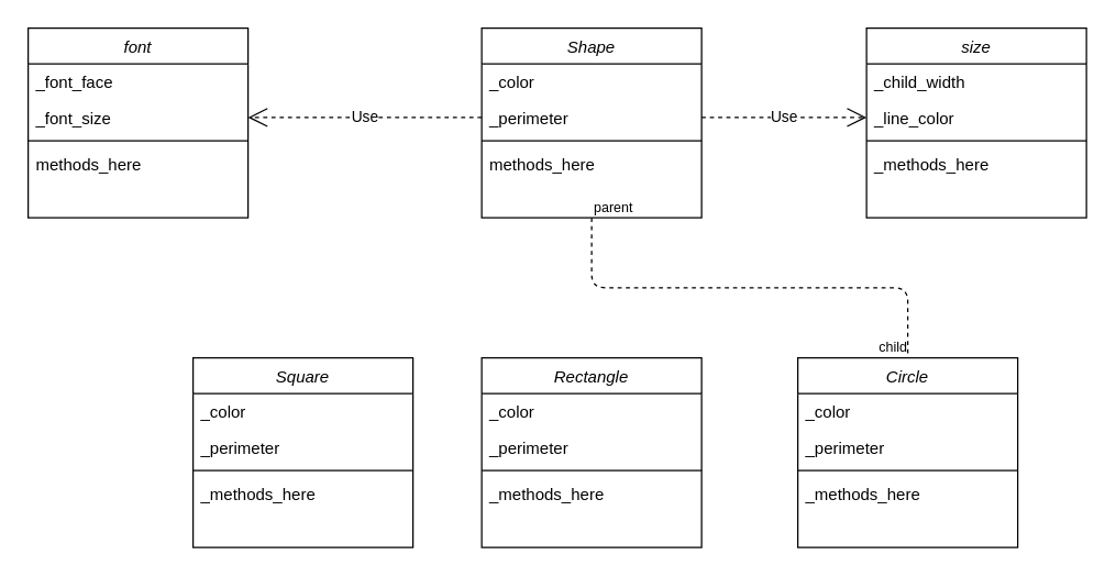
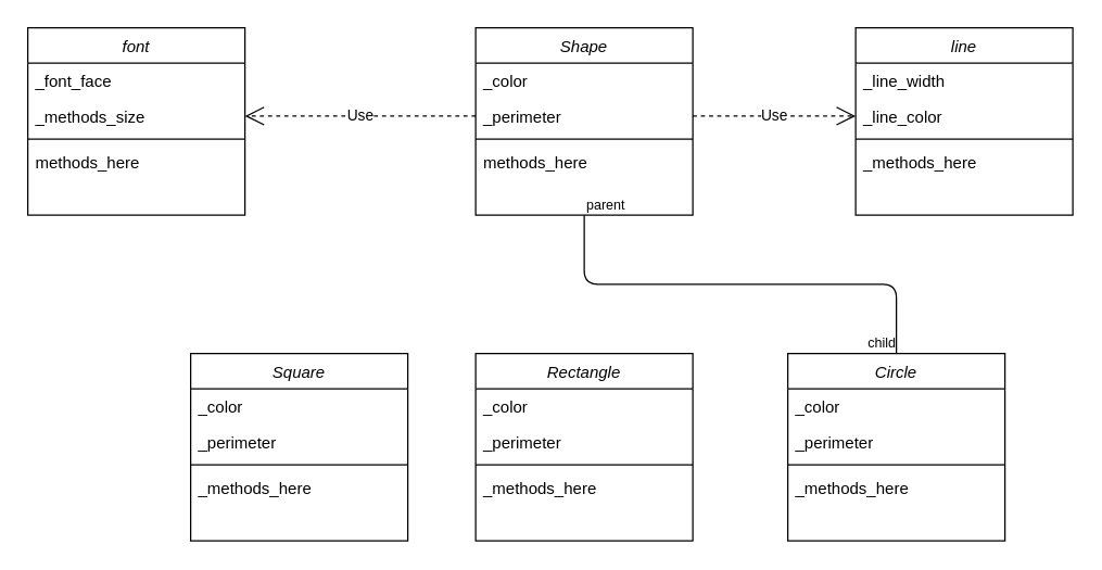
  <mxCell id="0" />
  <mxCell id="1" parent="0" />
  <mxCell id="2" value="Shape" style="swimlane;fontStyle=2;align=center;verticalAlign=top;childLayout=stackLayout;horizontal=1;startSize=26;horizontalStack=0;resizeParent=1;resizeLast=0;collapsible=1;marginBottom=0;rounded=0;shadow=0;strokeWidth=1;" parent="1" vertex="1"><mxGeometry x="350" y="20" width="160" height="138" as="geometry"><mxRectangle x="220" y="120" width="160" height="26" as="alternateBounds" /></mxGeometry></mxCell>
  <mxCell id="3" value="_color" style="text;align=left;verticalAlign=top;spacingLeft=4;spacingRight=4;overflow=hidden;rotatable=0;points=[[0,0.5],[1,0.5]];portConstraint=eastwest;rounded=0;shadow=0;html=0;" parent="2" vertex="1"><mxGeometry y="26" width="160" height="26" as="geometry" /></mxCell>
  <mxCell id="4" value="_perimeter" style="text;align=left;verticalAlign=top;spacingLeft=4;spacingRight=4;overflow=hidden;rotatable=0;points=[[0,0.5],[1,0.5]];portConstraint=eastwest;rounded=0;shadow=0;html=0;" parent="2" vertex="1"><mxGeometry y="52" width="160" height="26" as="geometry" /></mxCell>
  <mxCell id="5" value="" style="line;html=1;strokeWidth=1;align=left;verticalAlign=middle;spacingTop=-1;spacingLeft=3;spacingRight=3;rotatable=0;labelPosition=right;points=[];portConstraint=eastwest;" parent="2" vertex="1"><mxGeometry y="78" width="160" height="8" as="geometry" /></mxCell>
  <mxCell id="6" value="methods_here" style="text;align=left;verticalAlign=top;spacingLeft=4;spacingRight=4;overflow=hidden;rotatable=0;points=[[0,0.5],[1,0.5]];portConstraint=eastwest;" parent="2" vertex="1"><mxGeometry y="86" width="160" height="26" as="geometry" /></mxCell>
- <mxCell id="7" value="size" style="swimlane;fontStyle=2;align=center;verticalAlign=top;childLayout=stackLayout;horizontal=1;startSize=26;horizontalStack=0;resizeParent=1;resizeLast=0;collapsible=1;marginBottom=0;rounded=0;shadow=0;strokeWidth=1;" vertex="1" parent="1"><mxGeometry x="630" y="20" width="160" height="138" as="geometry"><mxRectangle x="220" y="120" width="160" height="26" as="alternateBounds" /></mxGeometry></mxCell>
- <mxCell id="8" value="_child_width" style="text;align=left;verticalAlign=top;spacingLeft=4;spacingRight=4;overflow=hidden;rotatable=0;points=[[0,0.5],[1,0.5]];portConstraint=eastwest;rounded=0;shadow=0;html=0;" vertex="1" parent="7"><mxGeometry y="26" width="160" height="26" as="geometry" /></mxCell>
+ <mxCell id="7" value="line" style="swimlane;fontStyle=2;align=center;verticalAlign=top;childLayout=stackLayout;horizontal=1;startSize=26;horizontalStack=0;resizeParent=1;resizeLast=0;collapsible=1;marginBottom=0;rounded=0;shadow=0;strokeWidth=1;" vertex="1" parent="1"><mxGeometry x="630" y="20" width="160" height="138" as="geometry"><mxRectangle x="220" y="120" width="160" height="26" as="alternateBounds" /></mxGeometry></mxCell>
+ <mxCell id="8" value="_line_width" style="text;align=left;verticalAlign=top;spacingLeft=4;spacingRight=4;overflow=hidden;rotatable=0;points=[[0,0.5],[1,0.5]];portConstraint=eastwest;rounded=0;shadow=0;html=0;" vertex="1" parent="7"><mxGeometry y="26" width="160" height="26" as="geometry" /></mxCell>
  <mxCell id="9" value="_line_color" style="text;align=left;verticalAlign=top;spacingLeft=4;spacingRight=4;overflow=hidden;rotatable=0;points=[[0,0.5],[1,0.5]];portConstraint=eastwest;rounded=0;shadow=0;html=0;" vertex="1" parent="7"><mxGeometry y="52" width="160" height="26" as="geometry" /></mxCell>
  <mxCell id="10" value="" style="line;html=1;strokeWidth=1;align=left;verticalAlign=middle;spacingTop=-1;spacingLeft=3;spacingRight=3;rotatable=0;labelPosition=right;points=[];portConstraint=eastwest;" vertex="1" parent="7"><mxGeometry y="78" width="160" height="8" as="geometry" /></mxCell>
  <mxCell id="11" value="_methods_here" style="text;align=left;verticalAlign=top;spacingLeft=4;spacingRight=4;overflow=hidden;rotatable=0;points=[[0,0.5],[1,0.5]];portConstraint=eastwest;" vertex="1" parent="7"><mxGeometry y="86" width="160" height="26" as="geometry" /></mxCell>
  <mxCell id="12" value="Square" style="swimlane;fontStyle=2;align=center;verticalAlign=top;childLayout=stackLayout;horizontal=1;startSize=26;horizontalStack=0;resizeParent=1;resizeLast=0;collapsible=1;marginBottom=0;rounded=0;shadow=0;strokeWidth=1;" vertex="1" parent="1"><mxGeometry x="140" y="260" width="160" height="138" as="geometry"><mxRectangle x="220" y="120" width="160" height="26" as="alternateBounds" /></mxGeometry></mxCell>
  <mxCell id="13" value="_color" style="text;align=left;verticalAlign=top;spacingLeft=4;spacingRight=4;overflow=hidden;rotatable=0;points=[[0,0.5],[1,0.5]];portConstraint=eastwest;rounded=0;shadow=0;html=0;" vertex="1" parent="12"><mxGeometry y="26" width="160" height="26" as="geometry" /></mxCell>
  <mxCell id="14" value="_perimeter" style="text;align=left;verticalAlign=top;spacingLeft=4;spacingRight=4;overflow=hidden;rotatable=0;points=[[0,0.5],[1,0.5]];portConstraint=eastwest;rounded=0;shadow=0;html=0;" vertex="1" parent="12"><mxGeometry y="52" width="160" height="26" as="geometry" /></mxCell>
  <mxCell id="15" value="" style="line;html=1;strokeWidth=1;align=left;verticalAlign=middle;spacingTop=-1;spacingLeft=3;spacingRight=3;rotatable=0;labelPosition=right;points=[];portConstraint=eastwest;" vertex="1" parent="12"><mxGeometry y="78" width="160" height="8" as="geometry" /></mxCell>
  <mxCell id="16" value="_methods_here" style="text;align=left;verticalAlign=top;spacingLeft=4;spacingRight=4;overflow=hidden;rotatable=0;points=[[0,0.5],[1,0.5]];portConstraint=eastwest;" vertex="1" parent="12"><mxGeometry y="86" width="160" height="26" as="geometry" /></mxCell>
  <mxCell id="17" value="Rectangle" style="swimlane;fontStyle=2;align=center;verticalAlign=top;childLayout=stackLayout;horizontal=1;startSize=26;horizontalStack=0;resizeParent=1;resizeLast=0;collapsible=1;marginBottom=0;rounded=0;shadow=0;strokeWidth=1;" vertex="1" parent="1"><mxGeometry x="350" y="260" width="160" height="138" as="geometry"><mxRectangle x="220" y="120" width="160" height="26" as="alternateBounds" /></mxGeometry></mxCell>
  <mxCell id="18" value="_color" style="text;align=left;verticalAlign=top;spacingLeft=4;spacingRight=4;overflow=hidden;rotatable=0;points=[[0,0.5],[1,0.5]];portConstraint=eastwest;rounded=0;shadow=0;html=0;" vertex="1" parent="17"><mxGeometry y="26" width="160" height="26" as="geometry" /></mxCell>
  <mxCell id="19" value="_perimeter" style="text;align=left;verticalAlign=top;spacingLeft=4;spacingRight=4;overflow=hidden;rotatable=0;points=[[0,0.5],[1,0.5]];portConstraint=eastwest;rounded=0;shadow=0;html=0;" vertex="1" parent="17"><mxGeometry y="52" width="160" height="26" as="geometry" /></mxCell>
  <mxCell id="20" value="" style="line;html=1;strokeWidth=1;align=left;verticalAlign=middle;spacingTop=-1;spacingLeft=3;spacingRight=3;rotatable=0;labelPosition=right;points=[];portConstraint=eastwest;" vertex="1" parent="17"><mxGeometry y="78" width="160" height="8" as="geometry" /></mxCell>
  <mxCell id="21" value="_methods_here" style="text;align=left;verticalAlign=top;spacingLeft=4;spacingRight=4;overflow=hidden;rotatable=0;points=[[0,0.5],[1,0.5]];portConstraint=eastwest;" vertex="1" parent="17"><mxGeometry y="86" width="160" height="26" as="geometry" /></mxCell>
  <mxCell id="22" value="Circle" style="swimlane;fontStyle=2;align=center;verticalAlign=top;childLayout=stackLayout;horizontal=1;startSize=26;horizontalStack=0;resizeParent=1;resizeLast=0;collapsible=1;marginBottom=0;rounded=0;shadow=0;strokeWidth=1;" vertex="1" parent="1"><mxGeometry x="580" y="260" width="160" height="138" as="geometry"><mxRectangle x="220" y="120" width="160" height="26" as="alternateBounds" /></mxGeometry></mxCell>
  <mxCell id="23" value="_color" style="text;align=left;verticalAlign=top;spacingLeft=4;spacingRight=4;overflow=hidden;rotatable=0;points=[[0,0.5],[1,0.5]];portConstraint=eastwest;rounded=0;shadow=0;html=0;" vertex="1" parent="22"><mxGeometry y="26" width="160" height="26" as="geometry" /></mxCell>
  <mxCell id="24" value="_perimeter" style="text;align=left;verticalAlign=top;spacingLeft=4;spacingRight=4;overflow=hidden;rotatable=0;points=[[0,0.5],[1,0.5]];portConstraint=eastwest;rounded=0;shadow=0;html=0;" vertex="1" parent="22"><mxGeometry y="52" width="160" height="26" as="geometry" /></mxCell>
  <mxCell id="25" value="" style="line;html=1;strokeWidth=1;align=left;verticalAlign=middle;spacingTop=-1;spacingLeft=3;spacingRight=3;rotatable=0;labelPosition=right;points=[];portConstraint=eastwest;" vertex="1" parent="22"><mxGeometry y="78" width="160" height="8" as="geometry" /></mxCell>
  <mxCell id="26" value="_methods_here" style="text;align=left;verticalAlign=top;spacingLeft=4;spacingRight=4;overflow=hidden;rotatable=0;points=[[0,0.5],[1,0.5]];portConstraint=eastwest;" vertex="1" parent="22"><mxGeometry y="86" width="160" height="26" as="geometry" /></mxCell>
  <mxCell id="27" value="font" style="swimlane;fontStyle=2;align=center;verticalAlign=top;childLayout=stackLayout;horizontal=1;startSize=26;horizontalStack=0;resizeParent=1;resizeLast=0;collapsible=1;marginBottom=0;rounded=0;shadow=0;strokeWidth=1;" vertex="1" parent="1"><mxGeometry x="20" y="20" width="160" height="138" as="geometry"><mxRectangle x="220" y="120" width="160" height="26" as="alternateBounds" /></mxGeometry></mxCell>
  <mxCell id="28" value="_font_face" style="text;align=left;verticalAlign=top;spacingLeft=4;spacingRight=4;overflow=hidden;rotatable=0;points=[[0,0.5],[1,0.5]];portConstraint=eastwest;rounded=0;shadow=0;html=0;" vertex="1" parent="27"><mxGeometry y="26" width="160" height="26" as="geometry" /></mxCell>
- <mxCell id="29" value="_font_size" style="text;align=left;verticalAlign=top;spacingLeft=4;spacingRight=4;overflow=hidden;rotatable=0;points=[[0,0.5],[1,0.5]];portConstraint=eastwest;rounded=0;shadow=0;html=0;" vertex="1" parent="27"><mxGeometry y="52" width="160" height="26" as="geometry" /></mxCell>
+ <mxCell id="29" value="_methods_size" style="text;align=left;verticalAlign=top;spacingLeft=4;spacingRight=4;overflow=hidden;rotatable=0;points=[[0,0.5],[1,0.5]];portConstraint=eastwest;rounded=0;shadow=0;html=0;" vertex="1" parent="27"><mxGeometry y="52" width="160" height="26" as="geometry" /></mxCell>
  <mxCell id="30" value="" style="line;html=1;strokeWidth=1;align=left;verticalAlign=middle;spacingTop=-1;spacingLeft=3;spacingRight=3;rotatable=0;labelPosition=right;points=[];portConstraint=eastwest;" vertex="1" parent="27"><mxGeometry y="78" width="160" height="8" as="geometry" /></mxCell>
  <mxCell id="31" value="methods_here" style="text;align=left;verticalAlign=top;spacingLeft=4;spacingRight=4;overflow=hidden;rotatable=0;points=[[0,0.5],[1,0.5]];portConstraint=eastwest;" vertex="1" parent="27"><mxGeometry y="86" width="160" height="26" as="geometry" /></mxCell>
- <mxCell id="32" value="" style="endArrow=none;html=1;edgeStyle=orthogonalEdgeStyle;exitX=0.5;exitY=1;exitDx=0;exitDy=0;dashed=1;" edge="1" parent="1" source="2" target="22"><mxGeometry relative="1" as="geometry"><mxPoint x="440" y="200" as="sourcePoint" /><mxPoint x="600" y="200" as="targetPoint" /></mxGeometry></mxCell>
+ <mxCell id="32" value="" style="endArrow=none;html=1;edgeStyle=orthogonalEdgeStyle;exitX=0.5;exitY=1;exitDx=0;exitDy=0;" edge="1" parent="1" source="2" target="22"><mxGeometry relative="1" as="geometry"><mxPoint x="440" y="200" as="sourcePoint" /><mxPoint x="600" y="200" as="targetPoint" /></mxGeometry></mxCell>
  <mxCell id="33" value="parent" style="resizable=0;html=1;align=left;verticalAlign=bottom;labelBackgroundColor=#ffffff;fontSize=10;" connectable="0" vertex="1" parent="32"><mxGeometry x="-1" relative="1" as="geometry" /></mxCell>
  <mxCell id="34" value="child" style="resizable=0;html=1;align=right;verticalAlign=bottom;labelBackgroundColor=#ffffff;fontSize=10;" connectable="0" vertex="1" parent="32"><mxGeometry x="1" relative="1" as="geometry" /></mxCell>
  <mxCell id="35" value="Use" style="endArrow=open;endSize=12;dashed=1;html=1;entryX=0;entryY=0.5;entryDx=0;entryDy=0;exitX=1;exitY=0.5;exitDx=0;exitDy=0;" edge="1" parent="1" source="4" target="9"><mxGeometry width="160" relative="1" as="geometry"><mxPoint x="510" y="90" as="sourcePoint" /><mxPoint x="670" y="90" as="targetPoint" /></mxGeometry></mxCell>
  <mxCell id="36" value="Use" style="endArrow=open;endSize=12;dashed=1;html=1;entryX=1;entryY=0.5;entryDx=0;entryDy=0;exitX=0;exitY=0.5;exitDx=0;exitDy=0;" edge="1" parent="1" source="4" target="29"><mxGeometry width="160" relative="1" as="geometry"><mxPoint x="520" y="95" as="sourcePoint" /><mxPoint x="640" y="95" as="targetPoint" /></mxGeometry></mxCell>
